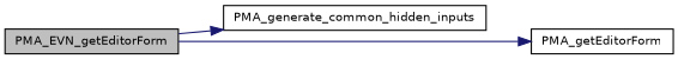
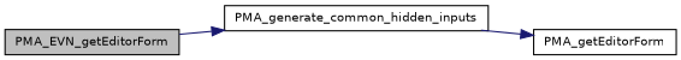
  digraph {
    rankdir=LR
    node [color=black fillcolor=white fontname=Helvetica fontsize=10 shape=record style=filled]
    edge [color=midnightblue fontname=Helvetica fontsize=10 labelfontname=Helvetica labelfontsize=10 style=solid]
    n1 [fillcolor=grey75 fontcolor=black height=0.2 label=PMA_EVN_getEditorForm width=0.4]
    n2 [height=0.2 label=PMA_generate_common_hidden_inputs width=0.4]
    n3 [height=0.2 label=PMA_getEditorForm width=0.4]
    n1 -> n2
-   n1 -> n3
+   n2 -> n3
  }
